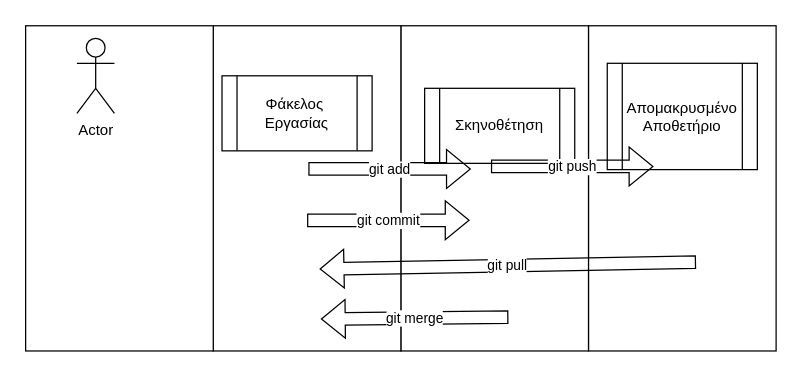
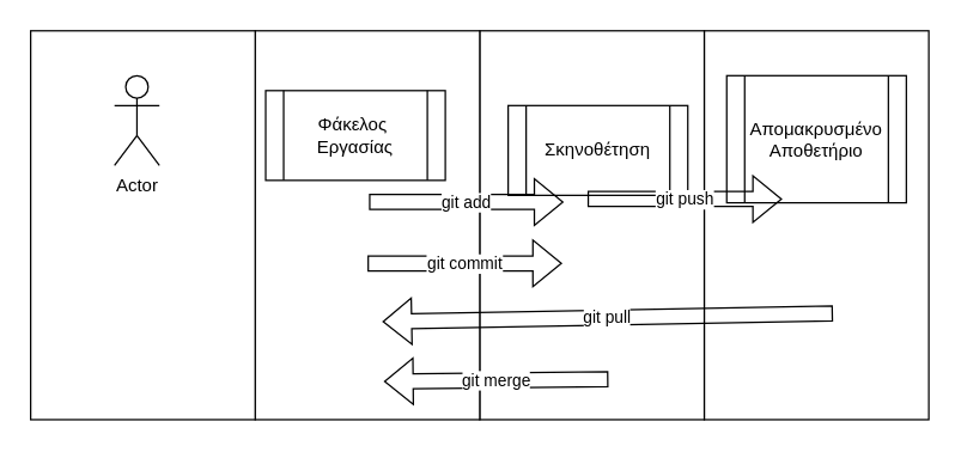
  <mxCell id="0" />
  <mxCell id="1" parent="0" />
  <mxCell id="2" value="" style="rounded=0;whiteSpace=wrap;html=1;" parent="1" vertex="1"><mxGeometry x="470" y="20" width="150" height="260" as="geometry" /></mxCell>
  <mxCell id="3" value="" style="rounded=0;whiteSpace=wrap;html=1;" parent="1" vertex="1"><mxGeometry x="320" y="20" width="150" height="260" as="geometry" /></mxCell>
  <mxCell id="4" value="" style="rounded=0;whiteSpace=wrap;html=1;" parent="1" vertex="1"><mxGeometry x="170" y="20" width="150" height="260" as="geometry" /></mxCell>
  <mxCell id="5" value="" style="rounded=0;whiteSpace=wrap;html=1;" parent="1" vertex="1"><mxGeometry x="20" y="20" width="150" height="260" as="geometry" /></mxCell>
- <mxCell id="6" value="Actor" style="shape=umlActor;verticalLabelPosition=bottom;verticalAlign=top;html=1;outlineConnect=0;" parent="1" vertex="1"><mxGeometry x="61" y="30" width="30" height="60" as="geometry" /></mxCell>
+ <mxCell id="6" value="Actor" style="shape=umlActor;verticalLabelPosition=bottom;verticalAlign=top;html=1;outlineConnect=0;" parent="1" vertex="1"><mxGeometry x="76" y="50" width="30" height="60" as="geometry" /></mxCell>
  <mxCell id="7" value="Φάκελος&amp;nbsp;&lt;br&gt;Εργασίας" style="shape=process;whiteSpace=wrap;html=1;backgroundOutline=1;" parent="1" vertex="1"><mxGeometry x="177" y="60" width="120" height="60" as="geometry" /></mxCell>
  <mxCell id="8" value="Σκηνοθέτηση" style="shape=process;whiteSpace=wrap;html=1;backgroundOutline=1;" parent="1" vertex="1"><mxGeometry x="339" y="70" width="120" height="60" as="geometry" /></mxCell>
  <mxCell id="9" value="Απομακρυσμένο&lt;br&gt;Αποθετήριο" style="shape=process;whiteSpace=wrap;html=1;backgroundOutline=1;" parent="1" vertex="1"><mxGeometry x="485" y="50" width="120" height="85" as="geometry" /></mxCell>
  <mxCell id="10" value="git add" style="shape=flexArrow;endArrow=classic;html=1;rounded=0;" parent="1" edge="1"><mxGeometry width="50" height="50" relative="1" as="geometry"><mxPoint x="246" y="134.5" as="sourcePoint" /><mxPoint x="376" y="134.5" as="targetPoint" /></mxGeometry></mxCell>
  <mxCell id="11" value="git push" style="shape=flexArrow;endArrow=classic;html=1;rounded=0;" parent="1" edge="1"><mxGeometry width="50" height="50" relative="1" as="geometry"><mxPoint x="392" y="132.5" as="sourcePoint" /><mxPoint x="522" y="132.5" as="targetPoint" /></mxGeometry></mxCell>
  <mxCell id="12" value="git commit" style="shape=flexArrow;endArrow=classic;html=1;rounded=0;" parent="1" edge="1"><mxGeometry width="50" height="50" relative="1" as="geometry"><mxPoint x="245" y="175.5" as="sourcePoint" /><mxPoint x="375" y="175.5" as="targetPoint" /></mxGeometry></mxCell>
  <mxCell id="13" value="git pull" style="shape=flexArrow;endArrow=classic;html=1;rounded=0;" parent="1" edge="1"><mxGeometry width="50" height="50" relative="1" as="geometry"><mxPoint x="556" y="209" as="sourcePoint" /><mxPoint x="255" y="214.5" as="targetPoint" /></mxGeometry></mxCell>
  <mxCell id="14" value="git merge" style="shape=flexArrow;endArrow=classic;html=1;rounded=0;" parent="1" edge="1"><mxGeometry width="50" height="50" relative="1" as="geometry"><mxPoint x="406" y="253" as="sourcePoint" /><mxPoint x="256" y="254.5" as="targetPoint" /></mxGeometry></mxCell>
